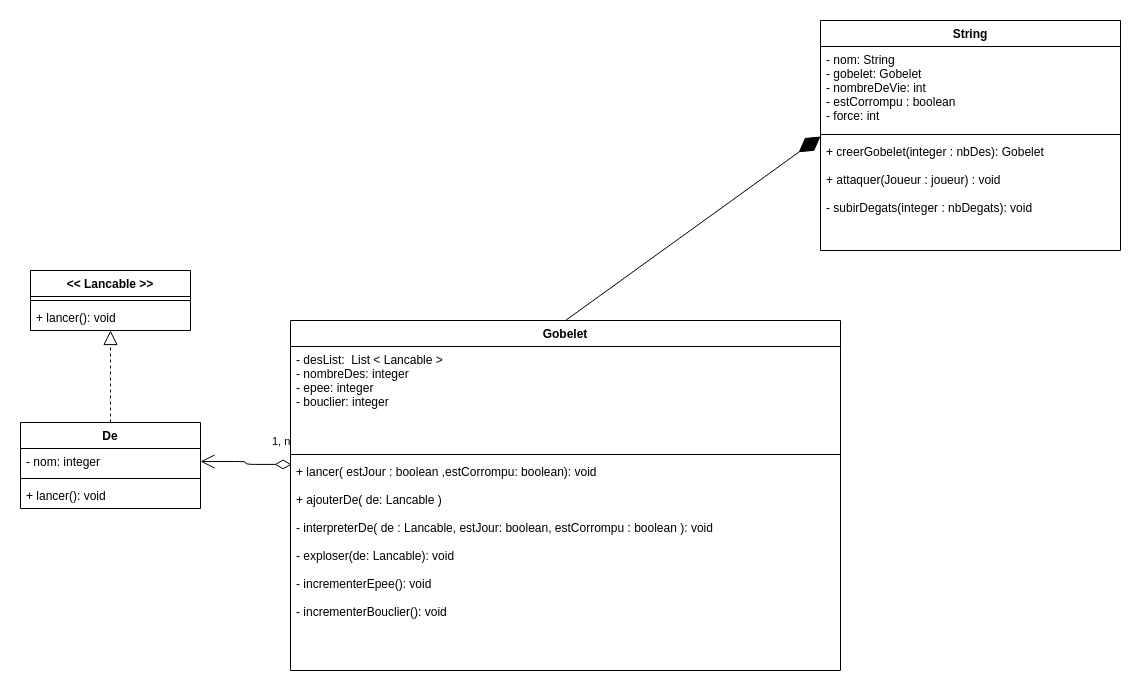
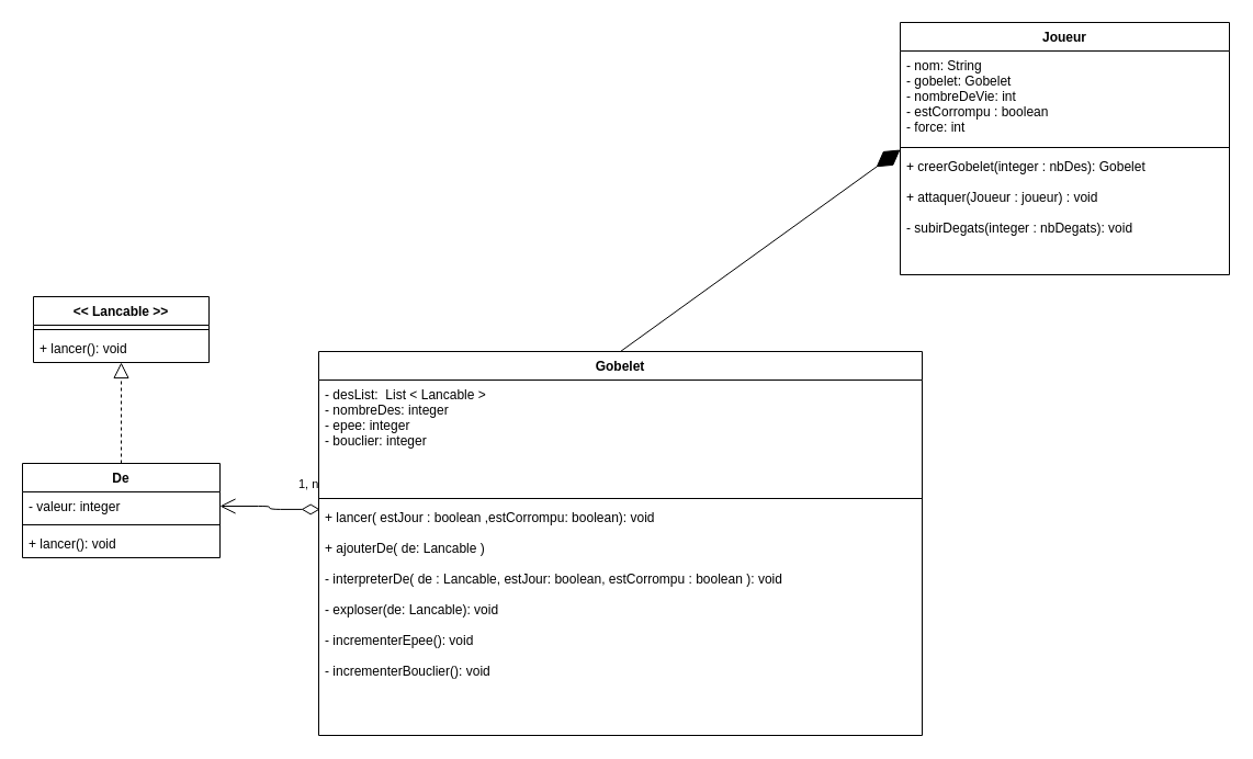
  <mxCell id="0" />
  <mxCell id="1" parent="0" />
  <mxCell id="2" value="" style="endArrow=block;dashed=1;endFill=0;endSize=12;html=1;exitX=0.5;exitY=0;exitDx=0;exitDy=0;" parent="1" source="4" target="10" edge="1"><mxGeometry width="160" relative="1" as="geometry"><mxPoint x="260" y="220" as="sourcePoint" /><mxPoint x="420" y="220" as="targetPoint" /></mxGeometry></mxCell>
  <mxCell id="3" value="" style="endArrow=diamondThin;endFill=1;endSize=24;html=1;exitX=0.5;exitY=0;exitDx=0;exitDy=0;entryX=0;entryY=0.75;entryDx=0;entryDy=0;entryPerimeter=0;" parent="1" source="11" target="17" edge="1"><mxGeometry width="160" relative="1" as="geometry"><mxPoint x="390" y="220" as="sourcePoint" /><mxPoint x="550" y="220" as="targetPoint" /></mxGeometry></mxCell>
  <mxCell id="4" value="De" style="swimlane;fontStyle=1;align=center;verticalAlign=top;childLayout=stackLayout;horizontal=1;startSize=26;horizontalStack=0;resizeParent=1;resizeParentMax=0;resizeLast=0;collapsible=1;marginBottom=0;" parent="1" vertex="1"><mxGeometry x="20" y="422" width="180" height="86" as="geometry" /></mxCell>
- <mxCell id="5" value="- nom: integer" style="text;strokeColor=none;fillColor=none;align=left;verticalAlign=top;spacingLeft=4;spacingRight=4;overflow=hidden;rotatable=0;points=[[0,0.5],[1,0.5]];portConstraint=eastwest;" parent="4" vertex="1"><mxGeometry y="26" width="180" height="26" as="geometry" /></mxCell>
+ <mxCell id="5" value="- valeur: integer" style="text;strokeColor=none;fillColor=none;align=left;verticalAlign=top;spacingLeft=4;spacingRight=4;overflow=hidden;rotatable=0;points=[[0,0.5],[1,0.5]];portConstraint=eastwest;" parent="4" vertex="1"><mxGeometry y="26" width="180" height="26" as="geometry" /></mxCell>
  <mxCell id="6" value="" style="line;strokeWidth=1;fillColor=none;align=left;verticalAlign=middle;spacingTop=-1;spacingLeft=3;spacingRight=3;rotatable=0;labelPosition=right;points=[];portConstraint=eastwest;" parent="4" vertex="1"><mxGeometry y="52" width="180" height="8" as="geometry" /></mxCell>
  <mxCell id="7" value="+ lancer(): void" style="text;strokeColor=none;fillColor=none;align=left;verticalAlign=top;spacingLeft=4;spacingRight=4;overflow=hidden;rotatable=0;points=[[0,0.5],[1,0.5]];portConstraint=eastwest;" parent="4" vertex="1"><mxGeometry y="60" width="180" height="26" as="geometry" /></mxCell>
  <mxCell id="8" value="&lt;&lt; Lancable &gt;&gt;" style="swimlane;fontStyle=1;align=center;verticalAlign=top;childLayout=stackLayout;horizontal=1;startSize=26;horizontalStack=0;resizeParent=1;resizeParentMax=0;resizeLast=0;collapsible=1;marginBottom=0;" parent="1" vertex="1"><mxGeometry x="30" y="270" width="160" height="60" as="geometry" /></mxCell>
  <mxCell id="9" value="" style="line;strokeWidth=1;fillColor=none;align=left;verticalAlign=middle;spacingTop=-1;spacingLeft=3;spacingRight=3;rotatable=0;labelPosition=right;points=[];portConstraint=eastwest;" parent="8" vertex="1"><mxGeometry y="26" width="160" height="8" as="geometry" /></mxCell>
  <mxCell id="10" value="+ lancer(): void" style="text;strokeColor=none;fillColor=none;align=left;verticalAlign=top;spacingLeft=4;spacingRight=4;overflow=hidden;rotatable=0;points=[[0,0.5],[1,0.5]];portConstraint=eastwest;" parent="8" vertex="1"><mxGeometry y="34" width="160" height="26" as="geometry" /></mxCell>
  <mxCell id="11" value="Gobelet" style="swimlane;fontStyle=1;align=center;verticalAlign=top;childLayout=stackLayout;horizontal=1;startSize=26;horizontalStack=0;resizeParent=1;resizeParentMax=0;resizeLast=0;collapsible=1;marginBottom=0;" parent="1" vertex="1"><mxGeometry x="290" y="320" width="550" height="350" as="geometry"><mxRectangle x="374" y="236" width="80" height="26" as="alternateBounds" /></mxGeometry></mxCell>
  <mxCell id="12" value="- desList:  List &lt; Lancable &gt;&#10;- nombreDes: integer&#10;- epee: integer&#10;- bouclier: integer" style="text;strokeColor=none;fillColor=none;align=left;verticalAlign=top;spacingLeft=4;spacingRight=4;overflow=hidden;rotatable=0;points=[[0,0.5],[1,0.5]];portConstraint=eastwest;" parent="11" vertex="1"><mxGeometry y="26" width="550" height="104" as="geometry" /></mxCell>
  <mxCell id="13" value="" style="line;strokeWidth=1;fillColor=none;align=left;verticalAlign=middle;spacingTop=-1;spacingLeft=3;spacingRight=3;rotatable=0;labelPosition=right;points=[];portConstraint=eastwest;" parent="11" vertex="1"><mxGeometry y="130" width="550" height="8" as="geometry" /></mxCell>
  <mxCell id="14" value="+ lancer( estJour : boolean ,estCorrompu: boolean): void&#10;&#10;+ ajouterDe( de: Lancable )&#10;&#10;- interpreterDe( de : Lancable, estJour: boolean, estCorrompu : boolean ): void&#10;&#10;- exploser(de: Lancable): void&#10;&#10;- incrementerEpee(): void&#10;&#10;- incrementerBouclier(): void" style="text;strokeColor=none;fillColor=none;align=left;verticalAlign=top;spacingLeft=4;spacingRight=4;overflow=hidden;rotatable=0;points=[[0,0.5],[1,0.5]];portConstraint=eastwest;" parent="11" vertex="1"><mxGeometry y="138" width="550" height="212" as="geometry" /></mxCell>
- <mxCell id="15" value="String" style="swimlane;fontStyle=1;align=center;verticalAlign=top;childLayout=stackLayout;horizontal=1;startSize=26;horizontalStack=0;resizeParent=1;resizeParentMax=0;resizeLast=0;collapsible=1;marginBottom=0;" parent="1" vertex="1"><mxGeometry x="820" y="20" width="300" height="230" as="geometry" /></mxCell>
+ <mxCell id="15" value="Joueur" style="swimlane;fontStyle=1;align=center;verticalAlign=top;childLayout=stackLayout;horizontal=1;startSize=26;horizontalStack=0;resizeParent=1;resizeParentMax=0;resizeLast=0;collapsible=1;marginBottom=0;" parent="1" vertex="1"><mxGeometry x="820" y="20" width="300" height="230" as="geometry" /></mxCell>
  <mxCell id="16" value="- nom: String&#10;- gobelet: Gobelet&#10;- nombreDeVie: int&#10;- estCorrompu : boolean&#10;- force: int" style="text;strokeColor=none;fillColor=none;align=left;verticalAlign=top;spacingLeft=4;spacingRight=4;overflow=hidden;rotatable=0;points=[[0,0.5],[1,0.5]];portConstraint=eastwest;" parent="15" vertex="1"><mxGeometry y="26" width="300" height="84" as="geometry" /></mxCell>
  <mxCell id="17" value="" style="line;strokeWidth=1;fillColor=none;align=left;verticalAlign=middle;spacingTop=-1;spacingLeft=3;spacingRight=3;rotatable=0;labelPosition=right;points=[];portConstraint=eastwest;" parent="15" vertex="1"><mxGeometry y="110" width="300" height="8" as="geometry" /></mxCell>
  <mxCell id="18" value="+ creerGobelet(integer : nbDes): Gobelet&#10;&#10;+ attaquer(Joueur : joueur) : void&#10;&#10;- subirDegats(integer : nbDegats): void&#10;&#10;" style="text;strokeColor=none;fillColor=none;align=left;verticalAlign=top;spacingLeft=4;spacingRight=4;overflow=hidden;rotatable=0;points=[[0,0.5],[1,0.5]];portConstraint=eastwest;" parent="15" vertex="1"><mxGeometry y="118" width="300" height="112" as="geometry" /></mxCell>
  <mxCell id="19" value="1, n" style="endArrow=open;html=1;endSize=12;startArrow=diamondThin;startSize=14;startFill=0;edgeStyle=orthogonalEdgeStyle;align=left;verticalAlign=bottom;exitX=0.002;exitY=0.028;exitDx=0;exitDy=0;entryX=1;entryY=0.5;entryDx=0;entryDy=0;exitPerimeter=0;" parent="1" source="14" target="5" edge="1"><mxGeometry x="0.043" y="-27" relative="1" as="geometry"><mxPoint x="310" y="390" as="sourcePoint" /><mxPoint x="470" y="390" as="targetPoint" /><mxPoint x="25" y="16" as="offset" /></mxGeometry></mxCell>
